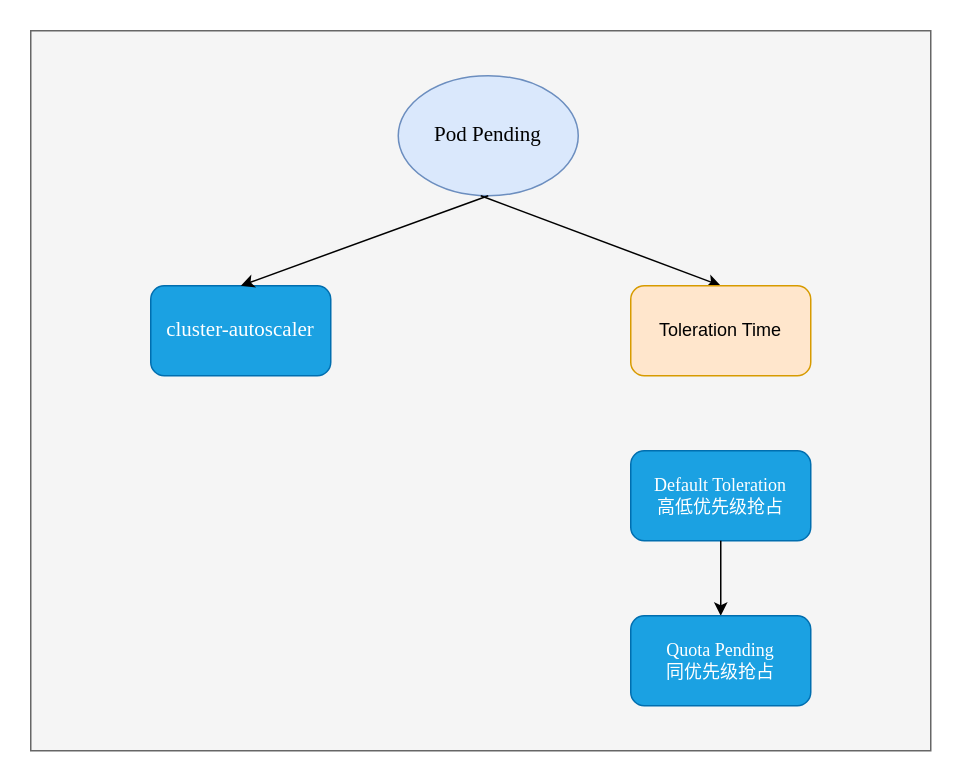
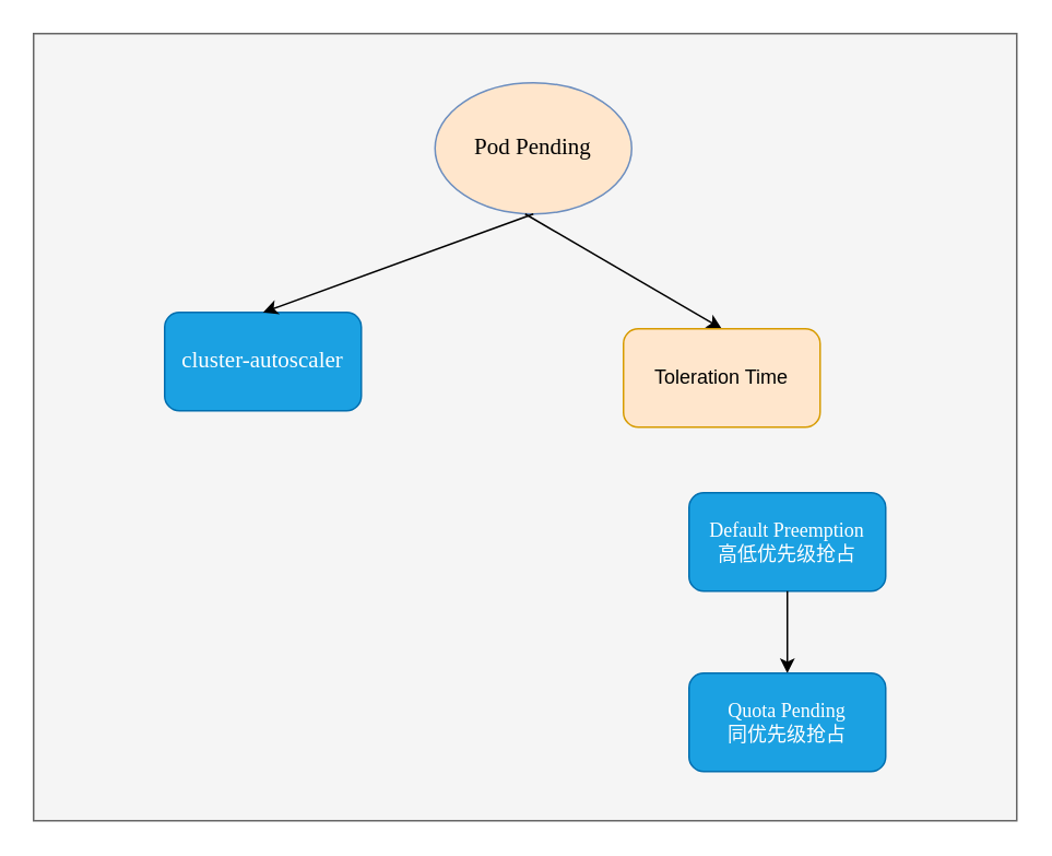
  <mxCell id="0" />
  <mxCell id="1" parent="0" />
  <mxCell id="2" value="" style="rounded=0;whiteSpace=wrap;html=1;fillColor=#f5f5f5;fontColor=#333333;strokeColor=#666666;" vertex="1" parent="1"><mxGeometry x="20" y="20" width="600" height="480" as="geometry" /></mxCell>
- <mxCell id="3" value="&lt;font style=&quot;font-size: 14px;&quot; face=&quot;Times New Roman&quot;&gt;Pod Pending&lt;/font&gt;" style="ellipse;whiteSpace=wrap;html=1;fillColor=#dae8fc;strokeColor=#6c8ebf;" vertex="1" parent="1"><mxGeometry x="265" y="50" width="120" height="80" as="geometry" /></mxCell>
+ <mxCell id="3" value="&lt;font style=&quot;font-size: 14px;&quot; face=&quot;Times New Roman&quot;&gt;Pod Pending&lt;/font&gt;" style="ellipse;whiteSpace=wrap;html=1;fillColor=#ffe6cc;strokeColor=#6c8ebf;" vertex="1" parent="1"><mxGeometry x="265" y="50" width="120" height="80" as="geometry" /></mxCell>
  <mxCell id="4" value="&lt;font face=&quot;Times New Roman&quot; style=&quot;font-size: 14px;&quot;&gt;cluster-autoscaler&lt;/font&gt;" style="rounded=1;whiteSpace=wrap;html=1;fillColor=#1ba1e2;strokeColor=#006EAF;fontColor=#ffffff;" vertex="1" parent="1"><mxGeometry x="100" y="190" width="120" height="60" as="geometry" /></mxCell>
  <mxCell id="5" value="" style="endArrow=classic;html=1;rounded=0;fontFamily=Times New Roman;fontSize=14;fontColor=#000000;exitX=0.5;exitY=1;exitDx=0;exitDy=0;entryX=0.5;entryY=0;entryDx=0;entryDy=0;" edge="1" parent="1"><mxGeometry width="50" height="50" relative="1" as="geometry"><mxPoint x="325" y="130" as="sourcePoint" /><mxPoint x="160" y="190" as="targetPoint" /></mxGeometry></mxCell>
  <mxCell id="6" value="" style="endArrow=classic;html=1;rounded=0;fontFamily=Times New Roman;fontSize=14;fontColor=#000000;entryX=0.5;entryY=0;entryDx=0;entryDy=0;entryPerimeter=0;" edge="1" parent="1" target="10"><mxGeometry width="50" height="50" relative="1" as="geometry"><mxPoint x="320" y="130" as="sourcePoint" /><mxPoint x="480" y="190" as="targetPoint" /></mxGeometry></mxCell>
- <mxCell id="7" value="Default Toleration&lt;br style=&quot;font-size: 12px;&quot;&gt;高低优先级抢占" style="rounded=1;whiteSpace=wrap;html=1;fontFamily=Times New Roman;fontSize=12;fontColor=#ffffff;fillColor=#1ba1e2;strokeColor=#006EAF;" vertex="1" parent="1"><mxGeometry x="420" y="300" width="120" height="60" as="geometry" /></mxCell>
+ <mxCell id="7" value="Default Preemption&lt;br style=&quot;font-size: 12px;&quot;&gt;高低优先级抢占" style="rounded=1;whiteSpace=wrap;html=1;fontFamily=Times New Roman;fontSize=12;fontColor=#ffffff;fillColor=#1ba1e2;strokeColor=#006EAF;" vertex="1" parent="1"><mxGeometry x="420" y="300" width="120" height="60" as="geometry" /></mxCell>
  <mxCell id="8" value="" style="endArrow=classic;html=1;rounded=0;fontFamily=Times New Roman;fontSize=14;fontColor=#000000;entryX=0.5;entryY=0;entryDx=0;entryDy=0;" edge="1" parent="1" target="9"><mxGeometry width="50" height="50" relative="1" as="geometry"><mxPoint x="480" y="360" as="sourcePoint" /><mxPoint x="479.5" y="380" as="targetPoint" /></mxGeometry></mxCell>
  <mxCell id="9" value="Quota Pending&lt;br style=&quot;font-size: 12px;&quot;&gt;同优先级抢占" style="rounded=1;whiteSpace=wrap;html=1;fontFamily=Times New Roman;fontSize=12;fontColor=#ffffff;fillColor=#1ba1e2;strokeColor=#006EAF;" vertex="1" parent="1"><mxGeometry x="420" y="410" width="120" height="60" as="geometry" /></mxCell>
- <mxCell id="10" value="Toleration Time" style="rounded=1;whiteSpace=wrap;html=1;fillColor=#ffe6cc;strokeColor=#d79b00;" vertex="1" parent="1"><mxGeometry x="420" y="190" width="120" height="60" as="geometry" /></mxCell>
+ <mxCell id="10" value="Toleration Time" style="rounded=1;whiteSpace=wrap;html=1;fillColor=#ffe6cc;strokeColor=#d79b00;" vertex="1" parent="1"><mxGeometry x="380" y="200" width="120" height="60" as="geometry" /></mxCell>
